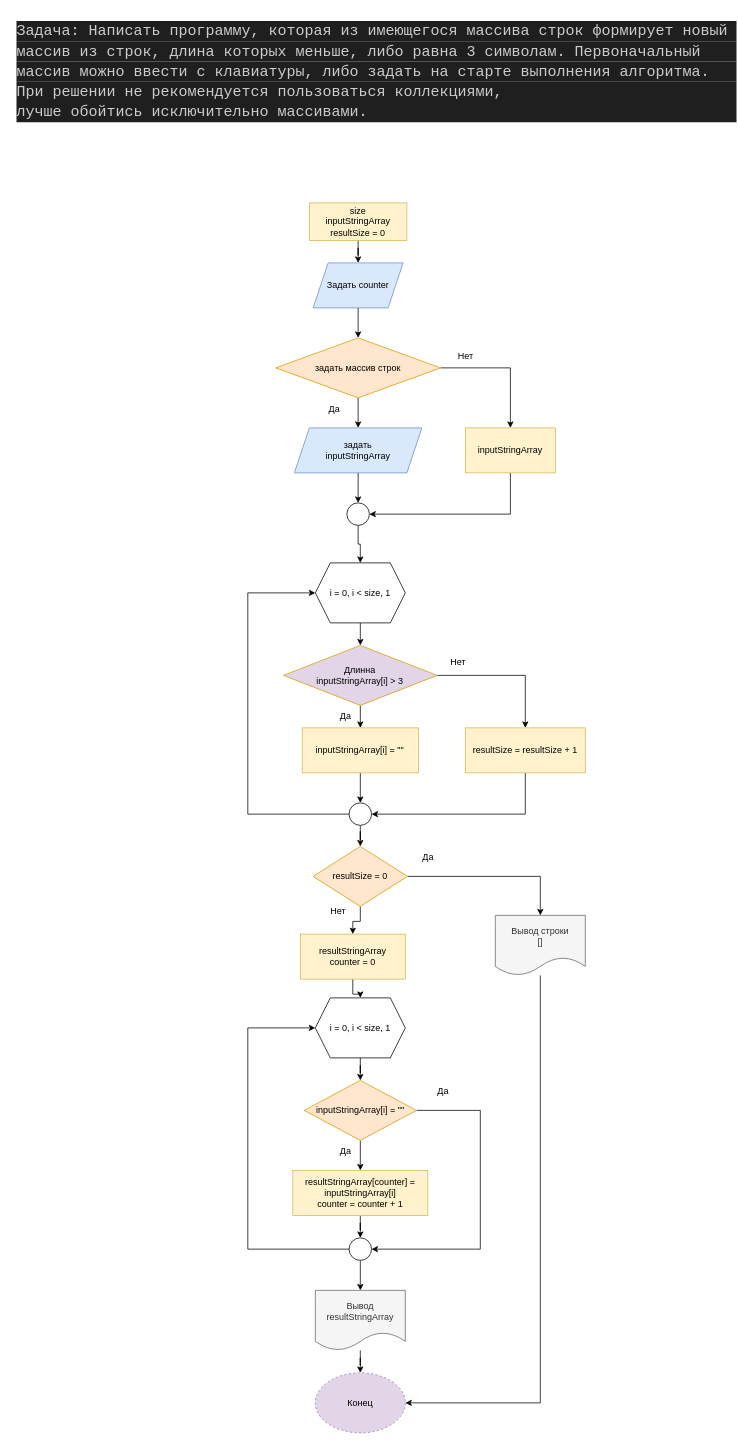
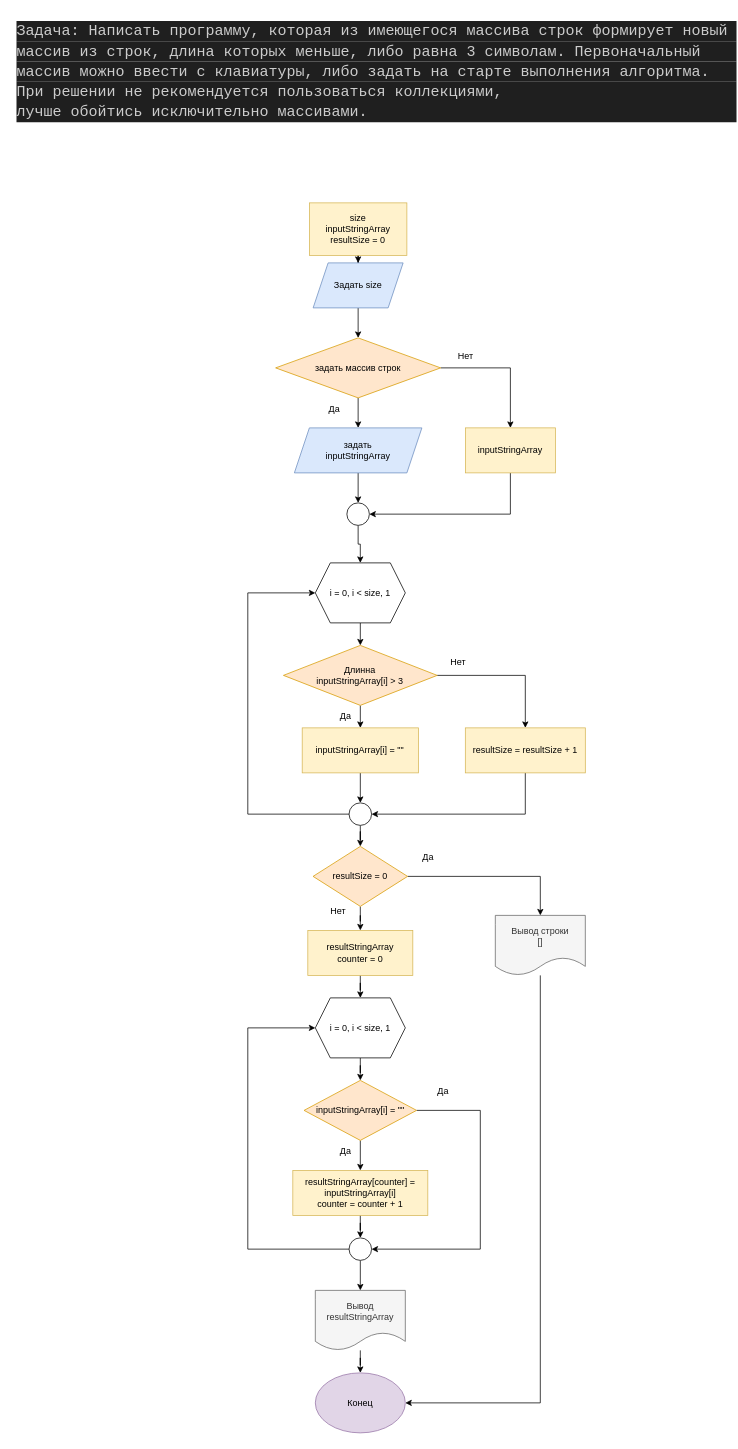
  <mxCell id="0" />
  <mxCell id="1" parent="0" />
  <mxCell id="2" value="&lt;div style=&quot;color: rgb(204, 204, 204); background-color: rgb(31, 31, 31); font-family: Consolas, &amp;quot;Courier New&amp;quot;, monospace; font-size: 20px; line-height: 27px;&quot;&gt;Задача: Написать программу, которая из имеющегося массива строк формирует новый&amp;nbsp;&lt;/div&gt;&lt;div style=&quot;color: rgb(204, 204, 204); background-color: rgb(31, 31, 31); font-family: Consolas, &amp;quot;Courier New&amp;quot;, monospace; font-size: 20px; line-height: 27px;&quot;&gt;массив из строк, длина которых меньше, либо равна 3 символам. Первоначальный&amp;nbsp;&lt;/div&gt;&lt;div style=&quot;color: rgb(204, 204, 204); background-color: rgb(31, 31, 31); font-family: Consolas, &amp;quot;Courier New&amp;quot;, monospace; font-size: 20px; line-height: 27px;&quot;&gt;массив можно ввести с клавиатуры, либо задать на старте выполнения алгоритма.&amp;nbsp;&lt;/div&gt;&lt;div style=&quot;color: rgb(204, 204, 204); background-color: rgb(31, 31, 31); font-family: Consolas, &amp;quot;Courier New&amp;quot;, monospace; font-size: 20px; line-height: 27px;&quot;&gt;При решении не рекомендуется пользоваться коллекциями,&amp;nbsp;&lt;/div&gt;&lt;div style=&quot;color: rgb(204, 204, 204); background-color: rgb(31, 31, 31); font-family: Consolas, &amp;quot;Courier New&amp;quot;, monospace; font-size: 20px; line-height: 27px;&quot;&gt;лучше обойтись исключительно массивами.&lt;/div&gt;" style="text;html=1;align=left;verticalAlign=middle;resizable=0;points=[];autosize=1;strokeColor=none;fillColor=none;" vertex="1" parent="1"><mxGeometry x="20" y="20" width="900" height="150" as="geometry" /></mxCell>
  <mxCell id="3" style="edgeStyle=orthogonalEdgeStyle;rounded=0;orthogonalLoop=1;jettySize=auto;html=1;entryX=0.5;entryY=0;entryDx=0;entryDy=0;" edge="1" parent="1" source="4" target="51"><mxGeometry relative="1" as="geometry" /></mxCell>
- <mxCell id="4" value="size&lt;br&gt;inputStringArray&lt;br&gt;resultSize = 0" style="rounded=0;whiteSpace=wrap;html=1;fillColor=#fff2cc;strokeColor=#d6b656;" vertex="1" parent="1"><mxGeometry x="412" y="270" width="130" height="50" as="geometry" /></mxCell>
+ <mxCell id="4" value="size&lt;br&gt;inputStringArray&lt;br&gt;resultSize = 0" style="rounded=0;whiteSpace=wrap;html=1;fillColor=#fff2cc;strokeColor=#d6b656;" vertex="1" parent="1"><mxGeometry x="412" y="270" width="130" height="70" as="geometry" /></mxCell>
  <mxCell id="5" style="edgeStyle=orthogonalEdgeStyle;rounded=0;orthogonalLoop=1;jettySize=auto;html=1;exitX=0.5;exitY=1;exitDx=0;exitDy=0;entryX=0.5;entryY=0;entryDx=0;entryDy=0;" edge="1" parent="1" target="9"><mxGeometry relative="1" as="geometry"><mxPoint x="479.93" y="830" as="sourcePoint" /></mxGeometry></mxCell>
  <mxCell id="6" value="i = 0, i &amp;lt; size, 1" style="shape=hexagon;perimeter=hexagonPerimeter2;whiteSpace=wrap;html=1;fixedSize=1;" vertex="1" parent="1"><mxGeometry x="419.93" y="750" width="120" height="80" as="geometry" /></mxCell>
  <mxCell id="7" style="edgeStyle=orthogonalEdgeStyle;rounded=0;orthogonalLoop=1;jettySize=auto;html=1;exitX=0.5;exitY=1;exitDx=0;exitDy=0;entryX=0.5;entryY=0;entryDx=0;entryDy=0;" edge="1" parent="1" source="9" target="11"><mxGeometry relative="1" as="geometry" /></mxCell>
  <mxCell id="8" style="edgeStyle=orthogonalEdgeStyle;rounded=0;orthogonalLoop=1;jettySize=auto;html=1;exitX=1;exitY=0.5;exitDx=0;exitDy=0;entryX=0.5;entryY=0;entryDx=0;entryDy=0;" edge="1" parent="1" source="9" target="16"><mxGeometry relative="1" as="geometry" /></mxCell>
- <mxCell id="9" value="Длинна&lt;br&gt;inputStringArray[i] &amp;gt; 3" style="rhombus;whiteSpace=wrap;html=1;fillColor=#e1d5e7;strokeColor=#d79b00;" vertex="1" parent="1"><mxGeometry x="377.43" y="860" width="205" height="80" as="geometry" /></mxCell>
+ <mxCell id="9" value="Длинна&lt;br&gt;inputStringArray[i] &amp;gt; 3" style="rhombus;whiteSpace=wrap;html=1;fillColor=#ffe6cc;strokeColor=#d79b00;" vertex="1" parent="1"><mxGeometry x="377.43" y="860" width="205" height="80" as="geometry" /></mxCell>
  <mxCell id="10" style="edgeStyle=orthogonalEdgeStyle;rounded=0;orthogonalLoop=1;jettySize=auto;html=1;entryX=0.5;entryY=0;entryDx=0;entryDy=0;" edge="1" parent="1" source="11" target="20"><mxGeometry relative="1" as="geometry" /></mxCell>
  <mxCell id="11" value="inputStringArray[i] = &quot;&quot;" style="rounded=0;whiteSpace=wrap;html=1;fillColor=#fff2cc;strokeColor=#d6b656;" vertex="1" parent="1"><mxGeometry x="402.43" y="970" width="155" height="60" as="geometry" /></mxCell>
  <mxCell id="12" value="Да" style="text;html=1;align=center;verticalAlign=middle;resizable=0;points=[];autosize=1;strokeColor=none;fillColor=none;" vertex="1" parent="1"><mxGeometry x="439.93" y="940" width="40" height="30" as="geometry" /></mxCell>
  <mxCell id="13" style="edgeStyle=orthogonalEdgeStyle;rounded=0;orthogonalLoop=1;jettySize=auto;html=1;exitX=0;exitY=0.5;exitDx=0;exitDy=0;entryX=0;entryY=0.5;entryDx=0;entryDy=0;" edge="1" parent="1" source="20"><mxGeometry relative="1" as="geometry"><mxPoint x="464.93" y="1075" as="sourcePoint" /><mxPoint x="419.93" y="790" as="targetPoint" /><Array as="points"><mxPoint x="329.93" y="1085" /><mxPoint x="329.93" y="790" /></Array></mxGeometry></mxCell>
  <mxCell id="14" value="Нет" style="text;html=1;align=center;verticalAlign=middle;resizable=0;points=[];autosize=1;strokeColor=none;fillColor=none;" vertex="1" parent="1"><mxGeometry x="589.93" y="868" width="40" height="30" as="geometry" /></mxCell>
  <mxCell id="15" style="edgeStyle=orthogonalEdgeStyle;rounded=0;orthogonalLoop=1;jettySize=auto;html=1;entryX=1;entryY=0.5;entryDx=0;entryDy=0;" edge="1" parent="1" source="16" target="20"><mxGeometry relative="1" as="geometry"><mxPoint x="494.93" y="1075" as="targetPoint" /><Array as="points"><mxPoint x="699.93" y="1085" /></Array></mxGeometry></mxCell>
  <mxCell id="16" value="resultSize = resultSize + 1" style="rounded=0;whiteSpace=wrap;html=1;fillColor=#fff2cc;strokeColor=#d6b656;" vertex="1" parent="1"><mxGeometry x="619.93" y="970" width="160" height="60" as="geometry" /></mxCell>
  <mxCell id="17" style="edgeStyle=orthogonalEdgeStyle;rounded=0;orthogonalLoop=1;jettySize=auto;html=1;entryX=0.5;entryY=0;entryDx=0;entryDy=0;" edge="1" parent="1" source="18" target="29"><mxGeometry relative="1" as="geometry" /></mxCell>
- <mxCell id="18" value="resultStringArray&lt;br&gt;counter = 0" style="rounded=0;whiteSpace=wrap;html=1;fillColor=#fff2cc;strokeColor=#d6b656;" vertex="1" parent="1"><mxGeometry x="399.93" y="1245" width="140" height="60" as="geometry" /></mxCell>
+ <mxCell id="18" value="resultStringArray&lt;br&gt;counter = 0" style="rounded=0;whiteSpace=wrap;html=1;fillColor=#fff2cc;strokeColor=#d6b656;" vertex="1" parent="1"><mxGeometry x="409.93" y="1240" width="140" height="60" as="geometry" /></mxCell>
  <mxCell id="19" style="edgeStyle=orthogonalEdgeStyle;rounded=0;orthogonalLoop=1;jettySize=auto;html=1;" edge="1" parent="1" source="20" target="23"><mxGeometry relative="1" as="geometry" /></mxCell>
  <mxCell id="20" value="" style="ellipse;whiteSpace=wrap;html=1;aspect=fixed;" vertex="1" parent="1"><mxGeometry x="464.93" y="1070" width="30" height="30" as="geometry" /></mxCell>
  <mxCell id="21" style="edgeStyle=orthogonalEdgeStyle;rounded=0;orthogonalLoop=1;jettySize=auto;html=1;entryX=0.5;entryY=0;entryDx=0;entryDy=0;" edge="1" parent="1" source="23" target="25"><mxGeometry relative="1" as="geometry" /></mxCell>
  <mxCell id="22" style="edgeStyle=orthogonalEdgeStyle;rounded=0;orthogonalLoop=1;jettySize=auto;html=1;entryX=0.5;entryY=0;entryDx=0;entryDy=0;" edge="1" parent="1" source="23" target="18"><mxGeometry relative="1" as="geometry" /></mxCell>
  <mxCell id="23" value="resultSize = 0" style="rhombus;whiteSpace=wrap;html=1;fillColor=#ffe6cc;strokeColor=#d79b00;" vertex="1" parent="1"><mxGeometry x="416.93" y="1128" width="126" height="80" as="geometry" /></mxCell>
  <mxCell id="24" style="edgeStyle=orthogonalEdgeStyle;rounded=0;orthogonalLoop=1;jettySize=auto;html=1;entryX=1;entryY=0.5;entryDx=0;entryDy=0;" edge="1" parent="1" source="25" target="42"><mxGeometry relative="1" as="geometry"><Array as="points"><mxPoint x="719.93" y="1870" /></Array></mxGeometry></mxCell>
  <mxCell id="25" value="Вывод строки&lt;br&gt;[]" style="shape=document;whiteSpace=wrap;html=1;boundedLbl=1;fillColor=#f5f5f5;fontColor=#333333;strokeColor=#666666;" vertex="1" parent="1"><mxGeometry x="659.93" y="1220" width="120" height="80" as="geometry" /></mxCell>
  <mxCell id="26" value="Да" style="text;html=1;align=center;verticalAlign=middle;resizable=0;points=[];autosize=1;strokeColor=none;fillColor=none;" vertex="1" parent="1"><mxGeometry x="549.93" y="1128" width="40" height="30" as="geometry" /></mxCell>
  <mxCell id="27" value="Нет" style="text;html=1;align=center;verticalAlign=middle;resizable=0;points=[];autosize=1;strokeColor=none;fillColor=none;" vertex="1" parent="1"><mxGeometry x="429.93" y="1200" width="40" height="30" as="geometry" /></mxCell>
  <mxCell id="28" style="edgeStyle=orthogonalEdgeStyle;rounded=0;orthogonalLoop=1;jettySize=auto;html=1;entryX=0.5;entryY=0;entryDx=0;entryDy=0;" edge="1" parent="1" source="29" target="32"><mxGeometry relative="1" as="geometry" /></mxCell>
  <mxCell id="29" value="i = 0, i &amp;lt; size, 1" style="shape=hexagon;perimeter=hexagonPerimeter2;whiteSpace=wrap;html=1;fixedSize=1;" vertex="1" parent="1"><mxGeometry x="419.93" y="1330" width="120" height="80" as="geometry" /></mxCell>
  <mxCell id="30" style="edgeStyle=orthogonalEdgeStyle;rounded=0;orthogonalLoop=1;jettySize=auto;html=1;" edge="1" parent="1" source="32" target="35"><mxGeometry relative="1" as="geometry" /></mxCell>
  <mxCell id="31" style="edgeStyle=orthogonalEdgeStyle;rounded=0;orthogonalLoop=1;jettySize=auto;html=1;exitX=1;exitY=0.5;exitDx=0;exitDy=0;entryX=1;entryY=0.5;entryDx=0;entryDy=0;" edge="1" parent="1" source="32" target="39"><mxGeometry relative="1" as="geometry"><Array as="points"><mxPoint x="639.93" y="1480" /><mxPoint x="639.93" y="1665" /></Array></mxGeometry></mxCell>
  <mxCell id="32" value="inputStringArray[i] = &quot;&quot;" style="rhombus;whiteSpace=wrap;html=1;fillColor=#ffe6cc;strokeColor=#d79b00;" vertex="1" parent="1"><mxGeometry x="404.93" y="1440" width="150" height="80" as="geometry" /></mxCell>
  <mxCell id="33" value="Да" style="text;html=1;align=center;verticalAlign=middle;resizable=0;points=[];autosize=1;strokeColor=none;fillColor=none;" vertex="1" parent="1"><mxGeometry x="439.93" y="1520" width="40" height="30" as="geometry" /></mxCell>
  <mxCell id="34" style="edgeStyle=orthogonalEdgeStyle;rounded=0;orthogonalLoop=1;jettySize=auto;html=1;entryX=0.5;entryY=0;entryDx=0;entryDy=0;" edge="1" parent="1" source="35" target="39"><mxGeometry relative="1" as="geometry" /></mxCell>
  <mxCell id="35" value="resultStringArray[counter] =&lt;br&gt;inputStringArray[i]&lt;br&gt;counter = counter + 1" style="rounded=0;whiteSpace=wrap;html=1;fillColor=#fff2cc;strokeColor=#d6b656;" vertex="1" parent="1"><mxGeometry x="389.93" y="1560" width="180" height="60" as="geometry" /></mxCell>
  <mxCell id="36" value="Да" style="text;html=1;align=center;verticalAlign=middle;resizable=0;points=[];autosize=1;strokeColor=none;fillColor=none;" vertex="1" parent="1"><mxGeometry x="569.93" y="1440" width="40" height="30" as="geometry" /></mxCell>
  <mxCell id="37" style="edgeStyle=orthogonalEdgeStyle;rounded=0;orthogonalLoop=1;jettySize=auto;html=1;exitX=0;exitY=0.5;exitDx=0;exitDy=0;entryX=0;entryY=0.5;entryDx=0;entryDy=0;" edge="1" parent="1" source="39" target="29"><mxGeometry relative="1" as="geometry"><Array as="points"><mxPoint x="329.93" y="1665" /><mxPoint x="329.93" y="1370" /></Array></mxGeometry></mxCell>
  <mxCell id="38" style="edgeStyle=orthogonalEdgeStyle;rounded=0;orthogonalLoop=1;jettySize=auto;html=1;entryX=0.5;entryY=0;entryDx=0;entryDy=0;" edge="1" parent="1" source="39" target="41"><mxGeometry relative="1" as="geometry" /></mxCell>
  <mxCell id="39" value="" style="ellipse;whiteSpace=wrap;html=1;aspect=fixed;" vertex="1" parent="1"><mxGeometry x="464.93" y="1650" width="30" height="30" as="geometry" /></mxCell>
  <mxCell id="40" style="edgeStyle=orthogonalEdgeStyle;rounded=0;orthogonalLoop=1;jettySize=auto;html=1;entryX=0.5;entryY=0;entryDx=0;entryDy=0;" edge="1" parent="1" source="41" target="42"><mxGeometry relative="1" as="geometry" /></mxCell>
  <mxCell id="41" value="Вывод&lt;br&gt;resultStringArray" style="shape=document;whiteSpace=wrap;html=1;boundedLbl=1;fillColor=#f5f5f5;fontColor=#333333;strokeColor=#666666;" vertex="1" parent="1"><mxGeometry x="419.93" y="1720" width="120" height="80" as="geometry" /></mxCell>
- <mxCell id="42" value="Конец" style="ellipse;whiteSpace=wrap;html=1;fillColor=#e1d5e7;strokeColor=#9673a6;dashed=1;" vertex="1" parent="1"><mxGeometry x="419.93" y="1830" width="120" height="80" as="geometry" /></mxCell>
+ <mxCell id="42" value="Конец" style="ellipse;whiteSpace=wrap;html=1;fillColor=#e1d5e7;strokeColor=#9673a6;" vertex="1" parent="1"><mxGeometry x="419.93" y="1830" width="120" height="80" as="geometry" /></mxCell>
  <mxCell id="43" style="edgeStyle=orthogonalEdgeStyle;rounded=0;orthogonalLoop=1;jettySize=auto;html=1;entryX=0.5;entryY=0;entryDx=0;entryDy=0;" edge="1" parent="1" source="45" target="47"><mxGeometry relative="1" as="geometry" /></mxCell>
  <mxCell id="44" style="edgeStyle=orthogonalEdgeStyle;rounded=0;orthogonalLoop=1;jettySize=auto;html=1;entryX=0.5;entryY=0;entryDx=0;entryDy=0;" edge="1" parent="1" source="45" target="49"><mxGeometry relative="1" as="geometry" /></mxCell>
  <mxCell id="45" value="задать массив строк" style="rhombus;whiteSpace=wrap;html=1;fillColor=#ffe6cc;strokeColor=#d79b00;" vertex="1" parent="1"><mxGeometry x="367" y="450" width="220" height="80" as="geometry" /></mxCell>
  <mxCell id="46" style="edgeStyle=orthogonalEdgeStyle;rounded=0;orthogonalLoop=1;jettySize=auto;html=1;entryX=0.5;entryY=0;entryDx=0;entryDy=0;" edge="1" parent="1" source="47" target="55"><mxGeometry relative="1" as="geometry" /></mxCell>
  <mxCell id="47" value="задать&lt;br&gt;inputStringArray" style="shape=parallelogram;perimeter=parallelogramPerimeter;whiteSpace=wrap;html=1;fixedSize=1;fillColor=#dae8fc;strokeColor=#6c8ebf;" vertex="1" parent="1"><mxGeometry x="392" y="570" width="170" height="60" as="geometry" /></mxCell>
  <mxCell id="48" style="edgeStyle=orthogonalEdgeStyle;rounded=0;orthogonalLoop=1;jettySize=auto;html=1;entryX=1;entryY=0.5;entryDx=0;entryDy=0;" edge="1" parent="1" source="49" target="55"><mxGeometry relative="1" as="geometry"><Array as="points"><mxPoint x="680" y="685" /></Array></mxGeometry></mxCell>
  <mxCell id="49" value="inputStringArray" style="rounded=0;whiteSpace=wrap;html=1;fillColor=#fff2cc;strokeColor=#d6b656;" vertex="1" parent="1"><mxGeometry x="620" y="570" width="120" height="60" as="geometry" /></mxCell>
  <mxCell id="50" style="edgeStyle=orthogonalEdgeStyle;rounded=0;orthogonalLoop=1;jettySize=auto;html=1;" edge="1" parent="1" source="51" target="45"><mxGeometry relative="1" as="geometry" /></mxCell>
- <mxCell id="51" value="Задать counter" style="shape=parallelogram;perimeter=parallelogramPerimeter;whiteSpace=wrap;html=1;fixedSize=1;fillColor=#dae8fc;strokeColor=#6c8ebf;" vertex="1" parent="1"><mxGeometry x="417" y="350" width="120" height="60" as="geometry" /></mxCell>
+ <mxCell id="51" value="Задать size" style="shape=parallelogram;perimeter=parallelogramPerimeter;whiteSpace=wrap;html=1;fixedSize=1;fillColor=#dae8fc;strokeColor=#6c8ebf;" vertex="1" parent="1"><mxGeometry x="417" y="350" width="120" height="60" as="geometry" /></mxCell>
  <mxCell id="52" value="Да" style="text;html=1;align=center;verticalAlign=middle;resizable=0;points=[];autosize=1;strokeColor=none;fillColor=none;" vertex="1" parent="1"><mxGeometry x="425" y="530" width="40" height="30" as="geometry" /></mxCell>
  <mxCell id="53" value="Нет" style="text;html=1;align=center;verticalAlign=middle;resizable=0;points=[];autosize=1;strokeColor=none;fillColor=none;" vertex="1" parent="1"><mxGeometry x="600" y="460" width="40" height="30" as="geometry" /></mxCell>
  <mxCell id="54" style="edgeStyle=orthogonalEdgeStyle;rounded=0;orthogonalLoop=1;jettySize=auto;html=1;" edge="1" parent="1" source="55" target="6"><mxGeometry relative="1" as="geometry" /></mxCell>
  <mxCell id="55" value="" style="ellipse;whiteSpace=wrap;html=1;aspect=fixed;" vertex="1" parent="1"><mxGeometry x="462" y="670" width="30" height="30" as="geometry" /></mxCell>
